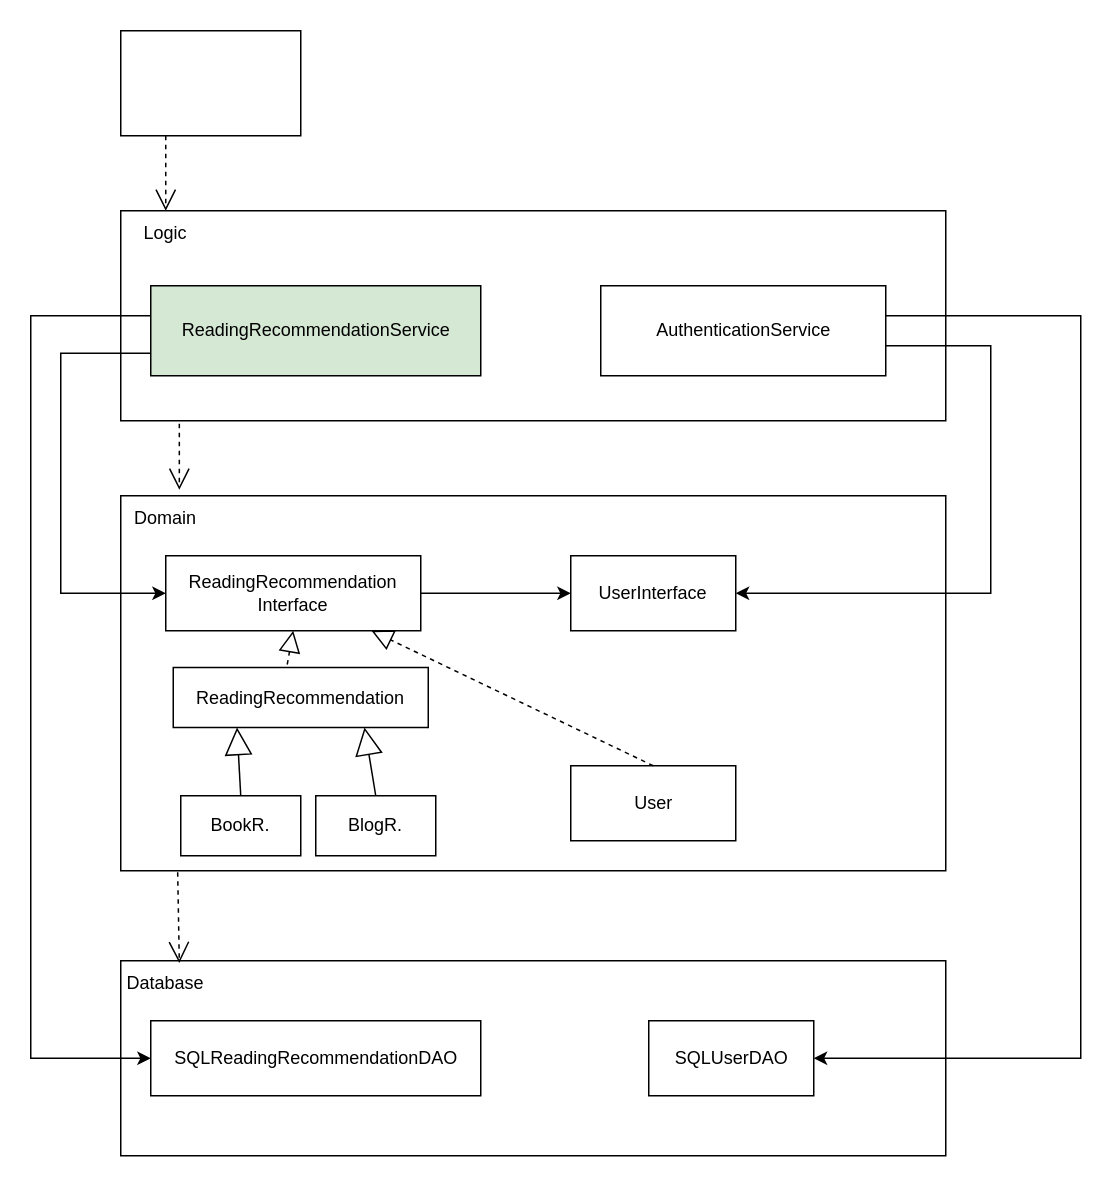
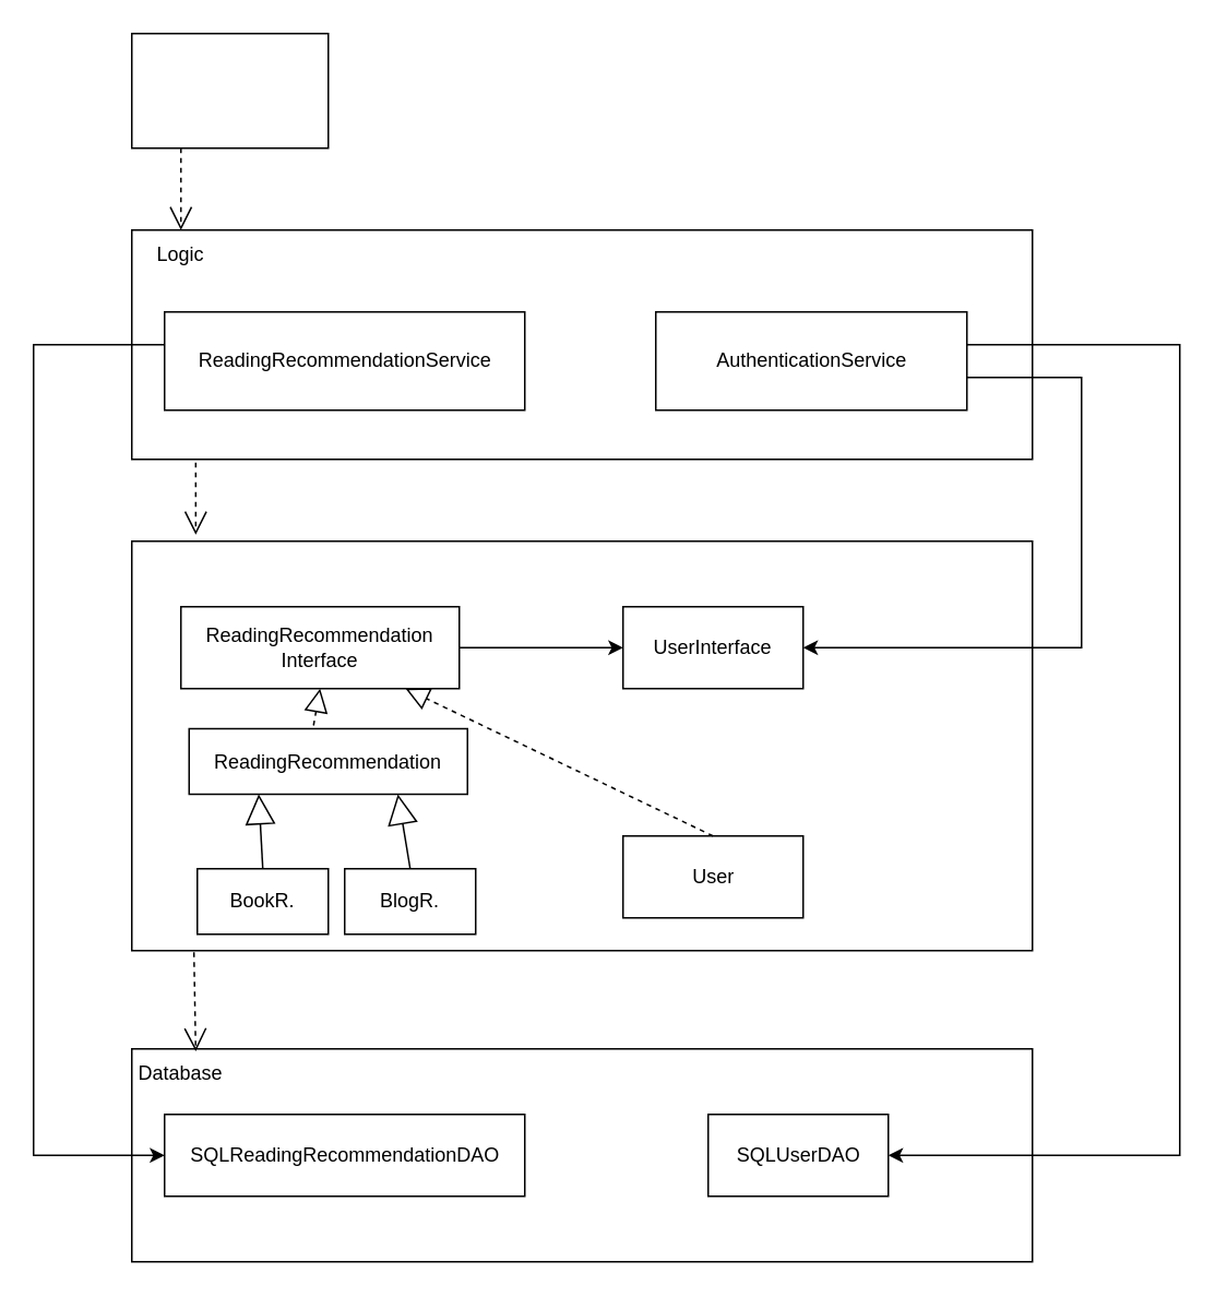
  <mxCell id="0" />
  <mxCell id="1" parent="0" />
  <mxCell id="2" value="" style="rounded=0;whiteSpace=wrap;html=1;" parent="1" vertex="1"><mxGeometry x="80" y="640" width="550" height="130" as="geometry" /></mxCell>
  <mxCell id="3" value="" style="rounded=0;whiteSpace=wrap;html=1;" parent="1" vertex="1"><mxGeometry x="80" y="330" width="550" height="250" as="geometry" /></mxCell>
  <mxCell id="4" value="" style="rounded=0;whiteSpace=wrap;html=1;" parent="1" vertex="1"><mxGeometry x="80" y="140" width="550" height="140" as="geometry" /></mxCell>
  <mxCell id="5" value="ReadingRecommendation" style="rounded=0;whiteSpace=wrap;html=1;" parent="1" vertex="1"><mxGeometry x="115" y="444.5" width="170" height="40" as="geometry" /></mxCell>
  <mxCell id="6" value="BookR." style="rounded=0;whiteSpace=wrap;html=1;" parent="1" vertex="1"><mxGeometry x="120" y="530" width="80" height="40" as="geometry" /></mxCell>
  <mxCell id="7" value="BlogR." style="rounded=0;whiteSpace=wrap;html=1;" parent="1" vertex="1"><mxGeometry x="210" y="530" width="80" height="40" as="geometry" /></mxCell>
  <mxCell id="8" value="Extends" style="endArrow=block;endSize=16;endFill=0;html=1;rounded=0;exitX=0.5;exitY=0;exitDx=0;exitDy=0;fontColor=none;noLabel=1;entryX=0.25;entryY=1;entryDx=0;entryDy=0;" parent="1" source="6" target="5" edge="1"><mxGeometry width="160" relative="1" as="geometry"><mxPoint x="330" y="290" as="sourcePoint" /><mxPoint x="150" y="410" as="targetPoint" /></mxGeometry></mxCell>
  <mxCell id="9" value="Extends" style="endArrow=block;endSize=16;endFill=0;html=1;rounded=0;exitX=0.5;exitY=0;exitDx=0;exitDy=0;fontColor=none;noLabel=1;entryX=0.75;entryY=1;entryDx=0;entryDy=0;" parent="1" source="7" target="5" edge="1"><mxGeometry width="160" relative="1" as="geometry"><mxPoint x="330" y="290" as="sourcePoint" /><mxPoint x="250" y="410" as="targetPoint" /></mxGeometry></mxCell>
  <mxCell id="10" value="" style="endArrow=block;dashed=1;endFill=0;endSize=12;html=1;rounded=0;exitX=0.447;exitY=-0.05;exitDx=0;exitDy=0;entryX=0.5;entryY=1;entryDx=0;entryDy=0;exitPerimeter=0;" parent="1" source="5" target="23" edge="1"><mxGeometry width="160" relative="1" as="geometry"><mxPoint x="330" y="290" as="sourcePoint" /><mxPoint x="400" y="230" as="targetPoint" /></mxGeometry></mxCell>
  <mxCell id="11" value="User" style="html=1;" parent="1" vertex="1"><mxGeometry x="380" y="510" width="110" height="50" as="geometry" /></mxCell>
  <mxCell id="12" style="edgeStyle=orthogonalEdgeStyle;rounded=0;orthogonalLoop=1;jettySize=auto;html=1;fontColor=none;entryX=0;entryY=0.5;entryDx=0;entryDy=0;" edge="1" parent="1" source="13" target="29"><mxGeometry relative="1" as="geometry"><mxPoint x="60" y="705" as="targetPoint" /><Array as="points"><mxPoint x="20" y="210" /><mxPoint x="20" y="705" /></Array></mxGeometry></mxCell>
- <mxCell id="13" value="ReadingRecommendationService" style="html=1;fillColor=#d5e8d4;" parent="1" vertex="1"><mxGeometry x="100" y="190" width="220" height="60" as="geometry" /></mxCell>
+ <mxCell id="13" value="ReadingRecommendationService" style="html=1;" parent="1" vertex="1"><mxGeometry x="100" y="190" width="220" height="60" as="geometry" /></mxCell>
  <mxCell id="14" style="edgeStyle=orthogonalEdgeStyle;rounded=0;orthogonalLoop=1;jettySize=auto;html=1;entryX=1;entryY=0.5;entryDx=0;entryDy=0;" parent="1" source="16" target="24" edge="1"><mxGeometry relative="1" as="geometry"><Array as="points"><mxPoint x="660" y="230" /><mxPoint x="660" y="395" /></Array></mxGeometry></mxCell>
  <mxCell id="15" style="edgeStyle=orthogonalEdgeStyle;rounded=0;orthogonalLoop=1;jettySize=auto;html=1;fontColor=none;entryX=1;entryY=0.5;entryDx=0;entryDy=0;" edge="1" parent="1" source="16" target="30"><mxGeometry relative="1" as="geometry"><mxPoint x="570" y="705" as="targetPoint" /><Array as="points"><mxPoint x="720" y="210" /><mxPoint x="720" y="705" /></Array></mxGeometry></mxCell>
  <mxCell id="16" value="AuthenticationService" style="html=1;" parent="1" vertex="1"><mxGeometry x="400" y="190" width="190" height="60" as="geometry" /></mxCell>
- <mxCell id="17" value="" style="endArrow=classic;html=1;rounded=0;exitX=0;exitY=0.75;exitDx=0;exitDy=0;entryX=0;entryY=0.5;entryDx=0;entryDy=0;" parent="1" source="13" target="23" edge="1"><mxGeometry width="50" height="50" relative="1" as="geometry"><mxPoint x="390" y="290" as="sourcePoint" /><mxPoint x="440" y="240" as="targetPoint" /><Array as="points"><mxPoint x="40" y="235" /><mxPoint x="40" y="395" /></Array></mxGeometry></mxCell>
  <mxCell id="18" value="" style="rounded=0;whiteSpace=wrap;html=1;" parent="1" vertex="1"><mxGeometry x="80" y="20" width="120" height="70" as="geometry" /></mxCell>
  <mxCell id="19" value="Logic" style="text;html=1;strokeColor=none;fillColor=none;align=center;verticalAlign=middle;whiteSpace=wrap;rounded=0;" parent="1" vertex="1"><mxGeometry x="80" y="140" width="60" height="30" as="geometry" /></mxCell>
- <mxCell id="20" value="Domain" style="text;html=1;strokeColor=none;fillColor=none;align=center;verticalAlign=middle;whiteSpace=wrap;rounded=0;" parent="1" vertex="1"><mxGeometry x="80" y="330" width="60" height="30" as="geometry" /></mxCell>
  <mxCell id="21" value="Database" style="text;html=1;strokeColor=none;fillColor=none;align=center;verticalAlign=middle;whiteSpace=wrap;rounded=0;" parent="1" vertex="1"><mxGeometry x="80" y="640" width="60" height="30" as="geometry" /></mxCell>
  <mxCell id="22" style="edgeStyle=orthogonalEdgeStyle;rounded=0;orthogonalLoop=1;jettySize=auto;html=1;exitX=1;exitY=0.5;exitDx=0;exitDy=0;entryX=0;entryY=0.5;entryDx=0;entryDy=0;fontColor=none;" edge="1" parent="1" source="23" target="24"><mxGeometry relative="1" as="geometry" /></mxCell>
  <mxCell id="23" value="&lt;div&gt;ReadingRecommendation&lt;/div&gt;&lt;div&gt;Interface&lt;/div&gt;" style="rounded=0;whiteSpace=wrap;html=1;" vertex="1" parent="1"><mxGeometry x="110" y="370" width="170" height="50" as="geometry" /></mxCell>
  <mxCell id="24" value="UserInterface" style="rounded=0;whiteSpace=wrap;html=1;" vertex="1" parent="1"><mxGeometry x="380" y="370" width="110" height="50" as="geometry" /></mxCell>
  <mxCell id="25" value="" style="endArrow=block;dashed=1;endFill=0;endSize=12;html=1;rounded=0;exitX=0.5;exitY=0;exitDx=0;exitDy=0;" edge="1" parent="1" source="11" target="23"><mxGeometry width="160" relative="1" as="geometry"><mxPoint x="450" y="350" as="sourcePoint" /><mxPoint x="445" y="330" as="targetPoint" /></mxGeometry></mxCell>
  <mxCell id="26" value="Use" style="endArrow=open;endSize=12;dashed=1;rounded=0;exitX=0.25;exitY=1;exitDx=0;exitDy=0;html=1;fontColor=none;noLabel=1;" edge="1" parent="1" source="18"><mxGeometry x="-1" y="72" width="160" relative="1" as="geometry"><mxPoint x="330" y="260" as="sourcePoint" /><mxPoint x="110" y="140" as="targetPoint" /><mxPoint x="-2" y="-15" as="offset" /></mxGeometry></mxCell>
  <mxCell id="27" value="Use" style="endArrow=open;endSize=12;dashed=1;rounded=0;exitX=0.071;exitY=1.014;exitDx=0;exitDy=0;html=1;fontColor=none;noLabel=1;exitPerimeter=0;entryX=0.071;entryY=-0.016;entryDx=0;entryDy=0;entryPerimeter=0;" edge="1" parent="1" source="4" target="3"><mxGeometry x="-1" y="72" width="160" relative="1" as="geometry"><mxPoint x="150" y="200" as="sourcePoint" /><mxPoint x="120" y="200" as="targetPoint" /><mxPoint x="-2" y="-15" as="offset" /></mxGeometry></mxCell>
  <mxCell id="28" value="Use" style="endArrow=open;endSize=12;dashed=1;rounded=0;exitX=0.069;exitY=1.004;exitDx=0;exitDy=0;html=1;fontColor=none;noLabel=1;exitPerimeter=0;entryX=0.071;entryY=0.012;entryDx=0;entryDy=0;entryPerimeter=0;" edge="1" parent="1" source="3" target="2"><mxGeometry x="-1" y="72" width="160" relative="1" as="geometry"><mxPoint x="120" y="510" as="sourcePoint" /><mxPoint x="118" y="590" as="targetPoint" /><mxPoint x="-2" y="-15" as="offset" /></mxGeometry></mxCell>
  <mxCell id="29" value="SQLReadingRecommendationDAO" style="html=1;fontColor=none;" vertex="1" parent="1"><mxGeometry x="100" y="680" width="220" height="50" as="geometry" /></mxCell>
  <mxCell id="30" value="SQLUserDAO" style="html=1;fontColor=none;" vertex="1" parent="1"><mxGeometry x="432" y="680" width="110" height="50" as="geometry" /></mxCell>
